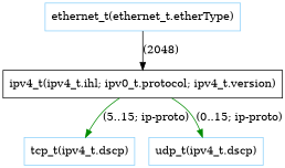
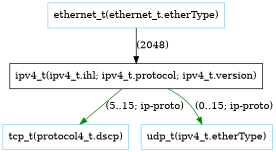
  strict digraph {
    node [color=lightskyblue shape=rectangle]
    edge [shape=rectangle color=green4]
    n1 [label="ethernet_t(ethernet_t.etherType)"]
-   n2 [label="ipv4_t(ipv4_t.ihl; ipv0_t.protocol; ipv4_t.version)" color=""]
-   n3 [label="tcp_t(ipv4_t.dscp)"]
-   n4 [label="udp_t(ipv4_t.dscp)"]
+   n2 [label="ipv4_t(ipv4_t.ihl; ipv4_t.protocol; ipv4_t.version)" color=""]
+   n3 [label="tcp_t(protocol4_t.dscp)"]
+   n4 [label="udp_t(ipv4_t.etherType)"]
    n1 -> n2 [label="(2048)" color=""]
    n2 -> n3 [label="(5..15; ip-proto)"]
    n2 -> n4 [label="(0..15; ip-proto)"]
  }
